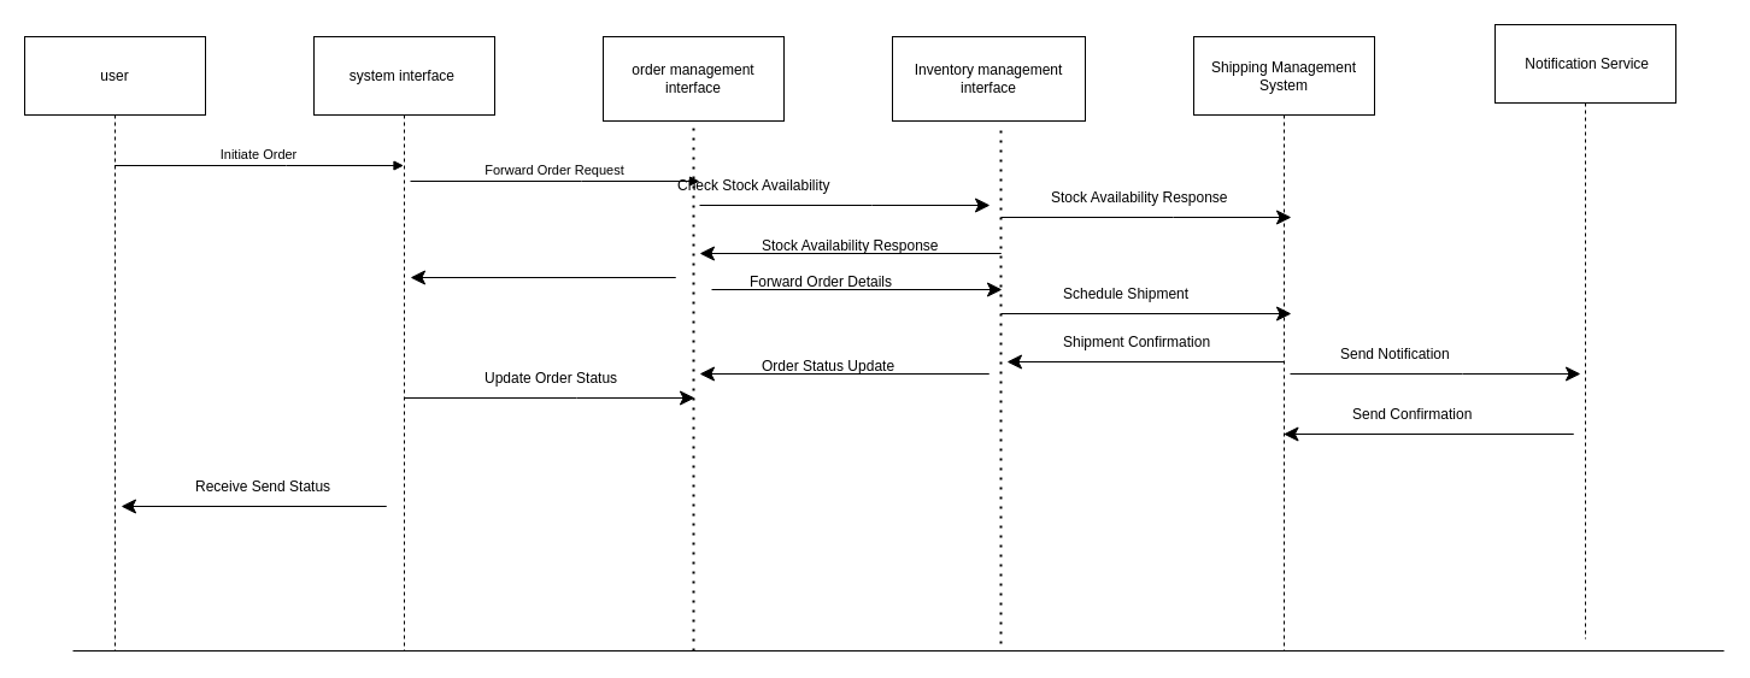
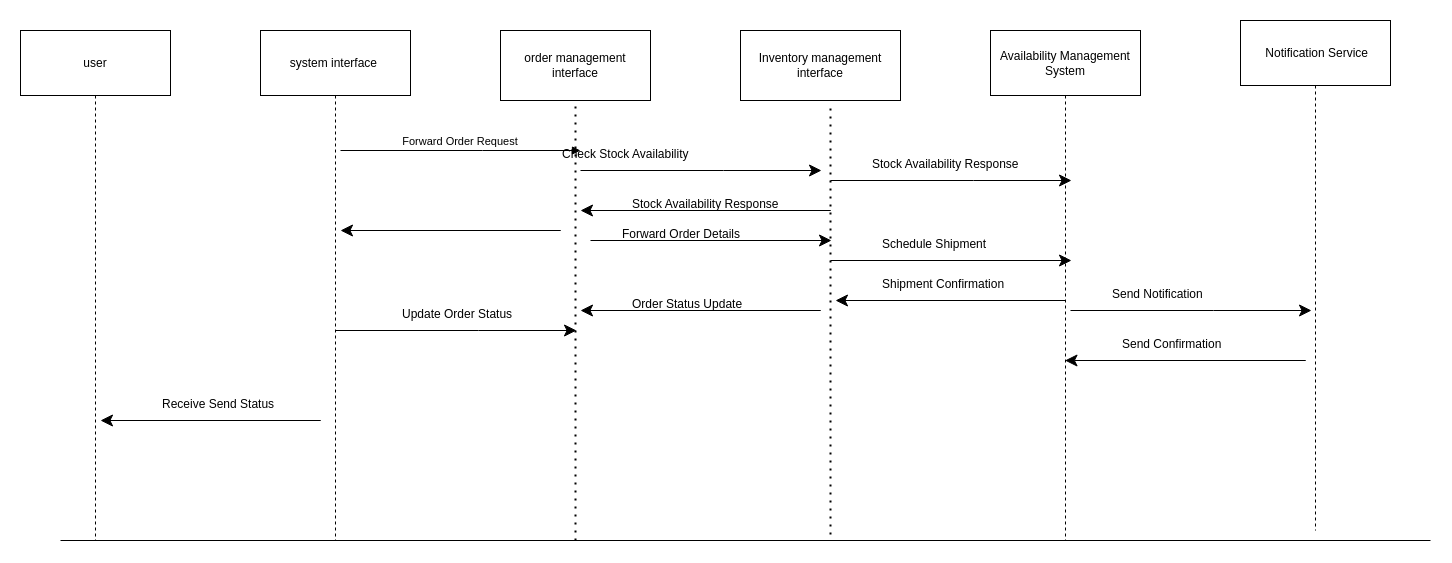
  <mxCell id="0" />
  <mxCell id="1" parent="0" />
  <mxCell id="2" value="user" style="shape=umlLifeline;perimeter=lifelinePerimeter;whiteSpace=wrap;container=1;dropTarget=0;collapsible=0;recursiveResize=0;outlineConnect=0;portConstraint=eastwest;newEdgeStyle={&quot;edgeStyle&quot;:&quot;elbowEdgeStyle&quot;,&quot;elbow&quot;:&quot;vertical&quot;,&quot;curved&quot;:0,&quot;rounded&quot;:0};size=65;" parent="1" vertex="1"><mxGeometry x="20" width="150" height="510" as="geometry" y="30" /></mxCell>
  <mxCell id="3" value="system interface " style="shape=umlLifeline;perimeter=lifelinePerimeter;whiteSpace=wrap;container=1;dropTarget=0;collapsible=0;recursiveResize=0;outlineConnect=0;portConstraint=eastwest;newEdgeStyle={&quot;edgeStyle&quot;:&quot;elbowEdgeStyle&quot;,&quot;elbow&quot;:&quot;vertical&quot;,&quot;curved&quot;:0,&quot;rounded&quot;:0};size=65;" parent="1" vertex="1"><mxGeometry x="260" width="150" height="510" as="geometry" y="30" /></mxCell>
- <mxCell id="4" value="Initiate Order" style="verticalAlign=bottom;edgeStyle=elbowEdgeStyle;elbow=vertical;curved=0;rounded=0;endArrow=block;" parent="1" source="2" target="3" edge="1"><mxGeometry relative="1" as="geometry"><Array as="points"><mxPoint x="237" y="137" /></Array></mxGeometry></mxCell>
  <mxCell id="5" value="order management interface" style="rounded=0;whiteSpace=wrap;html=1;" vertex="1" parent="1"><mxGeometry x="500" width="150" height="70" as="geometry" y="30" /></mxCell>
  <mxCell id="6" value=" Inventory&amp;nbsp;management interface" style="rounded=0;whiteSpace=wrap;html=1;" vertex="1" parent="1"><mxGeometry x="740" width="160" height="70" as="geometry" y="30" /></mxCell>
- <mxCell id="7" value=" Shipping Management System" style="shape=umlLifeline;perimeter=lifelinePerimeter;whiteSpace=wrap;container=1;dropTarget=0;collapsible=0;recursiveResize=0;outlineConnect=0;portConstraint=eastwest;newEdgeStyle={&quot;edgeStyle&quot;:&quot;elbowEdgeStyle&quot;,&quot;elbow&quot;:&quot;vertical&quot;,&quot;curved&quot;:0,&quot;rounded&quot;:0};size=65;" vertex="1" parent="1"><mxGeometry x="990" width="150" height="510" as="geometry" y="30" /></mxCell>
+ <mxCell id="7" value=" Availability Management System" style="shape=umlLifeline;perimeter=lifelinePerimeter;whiteSpace=wrap;container=1;dropTarget=0;collapsible=0;recursiveResize=0;outlineConnect=0;portConstraint=eastwest;newEdgeStyle={&quot;edgeStyle&quot;:&quot;elbowEdgeStyle&quot;,&quot;elbow&quot;:&quot;vertical&quot;,&quot;curved&quot;:0,&quot;rounded&quot;:0};size=65;" vertex="1" parent="1"><mxGeometry x="990" width="150" height="510" as="geometry" y="30" /></mxCell>
  <mxCell id="8" value="" style="endArrow=none;dashed=1;html=1;dashPattern=1 3;strokeWidth=2;rounded=0;entryX=0.5;entryY=1;entryDx=0;entryDy=0;" edge="1" parent="1" target="5"><mxGeometry width="50" height="50" relative="1" as="geometry"><mxPoint x="575" y="540" as="sourcePoint" /><mxPoint x="750" y="180" as="targetPoint" /></mxGeometry></mxCell>
  <mxCell id="9" value="" style="endArrow=none;html=1;rounded=0;" edge="1" parent="1"><mxGeometry width="50" height="50" relative="1" as="geometry"><mxPoint x="60" y="540" as="sourcePoint" /><mxPoint x="1430" y="540" as="targetPoint" /></mxGeometry></mxCell>
  <mxCell id="10" value="" style="endArrow=none;dashed=1;html=1;dashPattern=1 3;strokeWidth=2;rounded=0;" edge="1" parent="1"><mxGeometry width="50" height="50" relative="1" as="geometry"><mxPoint x="830" y="108.1" as="sourcePoint" /><mxPoint x="830" y="540.005" as="targetPoint" /></mxGeometry></mxCell>
  <mxCell id="11" value=" Forward Order Request " style="verticalAlign=bottom;edgeStyle=elbowEdgeStyle;elbow=horizontal;curved=0;rounded=0;endArrow=block;" edge="1" parent="1"><mxGeometry relative="1" as="geometry"><Array as="points"><mxPoint x="482" y="150" /></Array><mxPoint x="340" y="150" as="sourcePoint" /><mxPoint x="580" y="150" as="targetPoint" /></mxGeometry></mxCell>
  <mxCell id="12" value="" style="verticalAlign=bottom;edgeStyle=elbowEdgeStyle;elbow=vertical;curved=0;rounded=0;endArrow=classic;endSize=10;" edge="1" parent="1"><mxGeometry relative="1" as="geometry"><Array as="points"><mxPoint x="723" y="170" /></Array><mxPoint x="580" y="170" as="sourcePoint" /><mxPoint x="821" y="170" as="targetPoint" /></mxGeometry></mxCell>
  <mxCell id="13" value="Check Stock Availability" style="text;whiteSpace=wrap;html=1;" vertex="1" parent="1"><mxGeometry x="560" y="140" width="160" height="40" as="geometry" /></mxCell>
  <mxCell id="14" value="" style="verticalAlign=bottom;edgeStyle=elbowEdgeStyle;elbow=vertical;curved=0;rounded=0;endArrow=classic;endSize=10;" edge="1" parent="1"><mxGeometry relative="1" as="geometry"><Array as="points"><mxPoint x="973" y="180" /></Array><mxPoint x="830" y="180" as="sourcePoint" /><mxPoint x="1071" y="180" as="targetPoint" /></mxGeometry></mxCell>
  <mxCell id="15" value="Stock Availability Response" style="text;whiteSpace=wrap;html=1;" vertex="1" parent="1"><mxGeometry x="870" y="150" width="180" height="40" as="geometry" /></mxCell>
  <mxCell id="16" value="" style="verticalAlign=bottom;edgeStyle=elbowEdgeStyle;elbow=vertical;curved=0;rounded=0;endArrow=classic;endSize=10;" edge="1" parent="1"><mxGeometry relative="1" as="geometry"><Array as="points"><mxPoint x="830" y="210" /></Array><mxPoint x="660" y="210" as="sourcePoint" /><mxPoint x="580" y="210" as="targetPoint" /></mxGeometry></mxCell>
  <mxCell id="17" value="Stock Availability Response" style="text;whiteSpace=wrap;html=1;" vertex="1" parent="1"><mxGeometry x="630" y="190" width="180" height="40" as="geometry" /></mxCell>
  <mxCell id="18" value="" style="verticalAlign=bottom;edgeStyle=elbowEdgeStyle;elbow=vertical;curved=0;rounded=0;endArrow=classic;endSize=10;" edge="1" parent="1"><mxGeometry relative="1" as="geometry"><Array as="points"><mxPoint x="560" y="230" /></Array><mxPoint x="420" y="230" as="sourcePoint" /><mxPoint x="340" y="230" as="targetPoint" /></mxGeometry></mxCell>
  <mxCell id="19" value="" style="verticalAlign=bottom;edgeStyle=elbowEdgeStyle;elbow=vertical;curved=0;rounded=0;endArrow=classic;endSize=10;" edge="1" parent="1"><mxGeometry relative="1" as="geometry"><Array as="points" /><mxPoint x="590" y="240" as="sourcePoint" /><mxPoint x="831" y="240" as="targetPoint" /></mxGeometry></mxCell>
  <mxCell id="20" value="Forward Order Details" style="text;whiteSpace=wrap;html=1;" vertex="1" parent="1"><mxGeometry x="620" y="220" width="150" height="40" as="geometry" /></mxCell>
  <mxCell id="21" value="" style="verticalAlign=bottom;edgeStyle=elbowEdgeStyle;elbow=vertical;curved=0;rounded=0;endArrow=classic;endSize=10;" edge="1" parent="1"><mxGeometry relative="1" as="geometry"><Array as="points" /><mxPoint x="830" y="260" as="sourcePoint" /><mxPoint x="1071" y="260" as="targetPoint" /></mxGeometry></mxCell>
  <mxCell id="22" value="Schedule Shipment" style="text;whiteSpace=wrap;html=1;" vertex="1" parent="1"><mxGeometry x="880" y="230" width="140" height="40" as="geometry" /></mxCell>
  <mxCell id="23" value="" style="verticalAlign=bottom;edgeStyle=elbowEdgeStyle;elbow=vertical;curved=0;rounded=0;endArrow=classic;endSize=10;" edge="1" parent="1"><mxGeometry relative="1" as="geometry"><Array as="points"><mxPoint x="1065" y="300" /></Array><mxPoint x="1005" y="300" as="sourcePoint" /><mxPoint x="835" y="300" as="targetPoint" /></mxGeometry></mxCell>
  <mxCell id="24" value="Shipment Confirmation" style="text;whiteSpace=wrap;html=1;" vertex="1" parent="1"><mxGeometry x="880" y="270" width="160" height="40" as="geometry" /></mxCell>
  <mxCell id="25" value="" style="verticalAlign=bottom;edgeStyle=elbowEdgeStyle;elbow=vertical;curved=0;rounded=0;endArrow=classic;endSize=10;" edge="1" parent="1"><mxGeometry relative="1" as="geometry"><Array as="points"><mxPoint x="820" y="310" /></Array><mxPoint x="740" y="310" as="sourcePoint" /><mxPoint x="580" y="310" as="targetPoint" /></mxGeometry></mxCell>
  <mxCell id="26" value="Order Status Update" style="text;whiteSpace=wrap;html=1;" vertex="1" parent="1"><mxGeometry x="630" y="290" width="140" height="40" as="geometry" /></mxCell>
  <mxCell id="27" value="" style="verticalAlign=bottom;edgeStyle=elbowEdgeStyle;elbow=vertical;curved=0;rounded=0;endArrow=classic;endSize=10;" edge="1" parent="1"><mxGeometry relative="1" as="geometry"><Array as="points"><mxPoint x="478" y="330" /></Array><mxPoint x="335" y="330" as="sourcePoint" /><mxPoint x="576" y="330" as="targetPoint" /></mxGeometry></mxCell>
  <mxCell id="28" value="Update Order Status" style="text;whiteSpace=wrap;html=1;" vertex="1" parent="1"><mxGeometry x="400" y="300" width="140" height="40" as="geometry" /></mxCell>
  <mxCell id="29" value=" Notification Service" style="shape=umlLifeline;perimeter=lifelinePerimeter;whiteSpace=wrap;container=1;dropTarget=0;collapsible=0;recursiveResize=0;outlineConnect=0;portConstraint=eastwest;newEdgeStyle={&quot;edgeStyle&quot;:&quot;elbowEdgeStyle&quot;,&quot;elbow&quot;:&quot;vertical&quot;,&quot;curved&quot;:0,&quot;rounded&quot;:0};size=65;" vertex="1" parent="1"><mxGeometry x="1240" y="20" width="150" height="510" as="geometry" /></mxCell>
  <mxCell id="30" value="" style="verticalAlign=bottom;edgeStyle=elbowEdgeStyle;elbow=vertical;curved=0;rounded=0;endArrow=classic;endSize=10;" edge="1" parent="1"><mxGeometry relative="1" as="geometry"><Array as="points"><mxPoint x="1213" y="310" /></Array><mxPoint x="1070" y="310" as="sourcePoint" /><mxPoint x="1311" y="310" as="targetPoint" /></mxGeometry></mxCell>
  <mxCell id="31" value="" style="verticalAlign=bottom;edgeStyle=elbowEdgeStyle;elbow=vertical;curved=0;rounded=0;endArrow=classic;endSize=10;" edge="1" parent="1" target="7"><mxGeometry relative="1" as="geometry"><Array as="points"><mxPoint x="1305" y="360" /></Array><mxPoint x="1155" y="360" as="sourcePoint" /><mxPoint x="1090" y="360" as="targetPoint" /></mxGeometry></mxCell>
  <mxCell id="32" value="Send Notification" style="text;whiteSpace=wrap;html=1;" vertex="1" parent="1"><mxGeometry x="1110" y="280" width="120" height="40" as="geometry" /></mxCell>
  <mxCell id="33" value="Send Confirmation" style="text;whiteSpace=wrap;html=1;" vertex="1" parent="1"><mxGeometry x="1120" y="330" width="130" height="40" as="geometry" /></mxCell>
  <mxCell id="34" value="" style="verticalAlign=bottom;edgeStyle=elbowEdgeStyle;elbow=vertical;curved=0;rounded=0;endArrow=classic;endSize=10;" edge="1" parent="1"><mxGeometry relative="1" as="geometry"><Array as="points"><mxPoint x="320" y="420" /></Array><mxPoint x="180" y="420" as="sourcePoint" /><mxPoint x="100" y="420" as="targetPoint" /></mxGeometry></mxCell>
  <mxCell id="35" value="Receive Send Status" style="text;whiteSpace=wrap;html=1;" vertex="1" parent="1"><mxGeometry x="160" y="390" width="150" height="40" as="geometry" /></mxCell>
